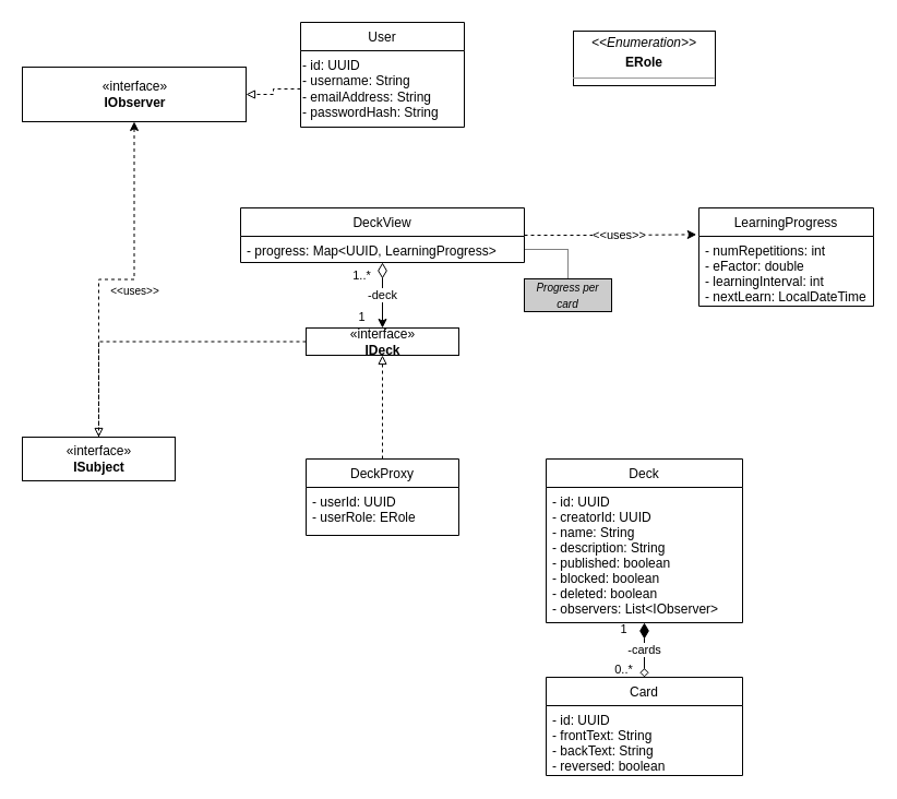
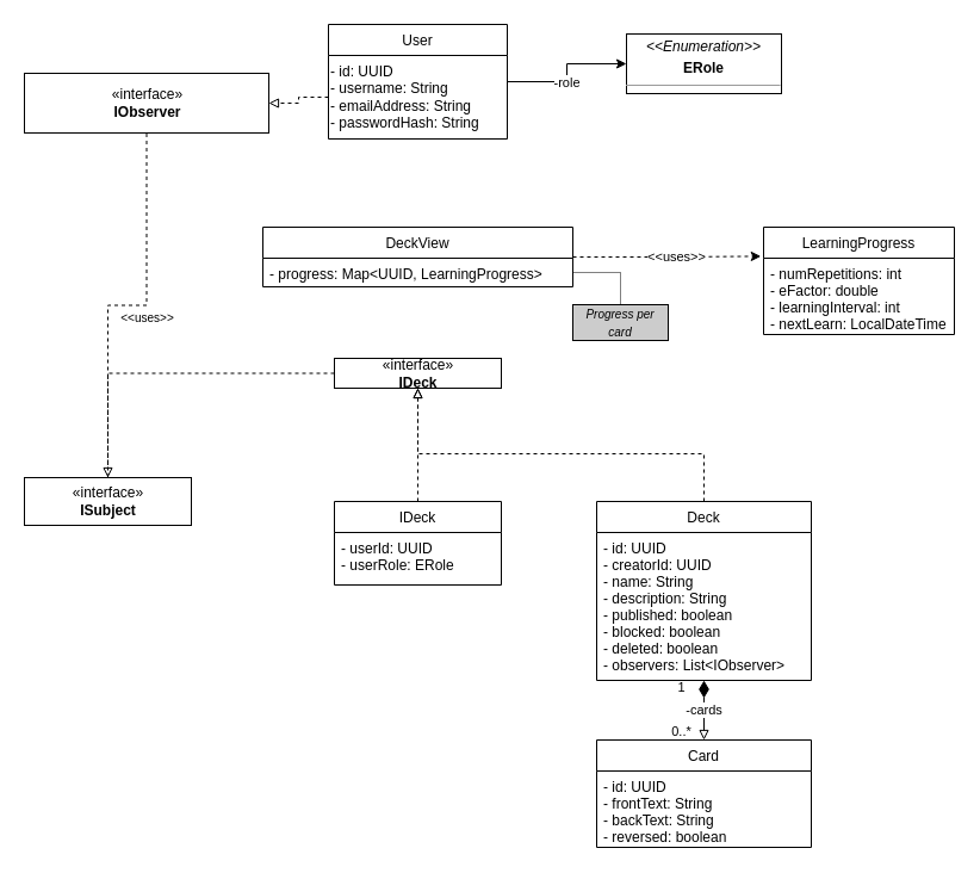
  <mxCell id="0" />
  <mxCell id="1" parent="0" />
  <mxCell id="2" value="Card" style="swimlane;fontStyle=0;childLayout=stackLayout;horizontal=1;startSize=26;fillColor=none;horizontalStack=0;resizeParent=1;resizeParentMax=0;resizeLast=0;collapsible=1;marginBottom=0;" parent="1" vertex="1"><mxGeometry x="500" y="620" width="180" height="90" as="geometry" /></mxCell>
  <mxCell id="3" value="- id: UUID&#10;- frontText: String&#10;- backText: String&#10;- reversed: boolean&#10;" style="text;strokeColor=none;fillColor=none;align=left;verticalAlign=top;spacingLeft=4;spacingRight=4;overflow=hidden;rotatable=0;points=[[0,0.5],[1,0.5]];portConstraint=eastwest;" parent="2" vertex="1"><mxGeometry y="26" width="180" height="64" as="geometry" /></mxCell>
- <mxCell id="4" value="-cards" style="edgeStyle=orthogonalEdgeStyle;rounded=0;orthogonalLoop=1;jettySize=auto;html=1;entryX=0.5;entryY=0;entryDx=0;entryDy=0;startArrow=diamondThin;startFill=1;endArrow=diamond;endFill=0;startSize=12;" parent="1" source="8" target="2" edge="1"><mxGeometry relative="1" as="geometry"><mxPoint as="offset" /></mxGeometry></mxCell>
+ <mxCell id="4" value="-cards" style="edgeStyle=orthogonalEdgeStyle;rounded=0;orthogonalLoop=1;jettySize=auto;html=1;entryX=0.5;entryY=0;entryDx=0;entryDy=0;startArrow=diamondThin;startFill=1;endArrow=block;endFill=0;startSize=12;" parent="1" source="8" target="2" edge="1"><mxGeometry relative="1" as="geometry"><mxPoint as="offset" /></mxGeometry></mxCell>
  <mxCell id="5" value="1" style="edgeLabel;html=1;align=center;verticalAlign=middle;resizable=0;points=[];" parent="4" vertex="1" connectable="0"><mxGeometry x="-0.809" y="1" relative="1" as="geometry"><mxPoint x="-21" as="offset" /></mxGeometry></mxCell>
  <mxCell id="6" value="0..*" style="edgeLabel;html=1;align=center;verticalAlign=middle;resizable=0;points=[];" parent="4" vertex="1" connectable="0"><mxGeometry x="0.698" y="-2" relative="1" as="geometry"><mxPoint x="-18" as="offset" /></mxGeometry></mxCell>
+ <mxCell id="7" style="edgeStyle=orthogonalEdgeStyle;rounded=0;orthogonalLoop=1;jettySize=auto;html=1;entryX=0.5;entryY=1;entryDx=0;entryDy=0;dashed=1;startArrow=none;startFill=0;endArrow=block;endFill=0;startSize=12;exitX=0.5;exitY=0;exitDx=0;exitDy=0;" parent="1" source="8" target="14" edge="1"><mxGeometry relative="1" as="geometry"><Array as="points"><mxPoint x="590" y="380" /><mxPoint x="350" y="380" /></Array></mxGeometry></mxCell>
  <mxCell id="8" value="Deck" style="swimlane;fontStyle=0;childLayout=stackLayout;horizontal=1;startSize=26;fillColor=none;horizontalStack=0;resizeParent=1;resizeParentMax=0;resizeLast=0;collapsible=1;marginBottom=0;" parent="1" vertex="1"><mxGeometry x="500" y="420" width="180" height="150" as="geometry" /></mxCell>
  <mxCell id="9" value="- id: UUID &#10;- creatorId: UUID&#10;- name: String&#10;- description: String&#10;- published: boolean&#10;- blocked: boolean&#10;- deleted: boolean&#10;- observers: List&lt;IObserver&gt;&#10;" style="text;strokeColor=none;fillColor=none;align=left;verticalAlign=top;spacingLeft=4;spacingRight=4;overflow=hidden;rotatable=0;points=[[0,0.5],[1,0.5]];portConstraint=eastwest;" parent="8" vertex="1"><mxGeometry y="26" width="180" height="124" as="geometry" /></mxCell>
  <mxCell id="10" style="edgeStyle=orthogonalEdgeStyle;rounded=0;orthogonalLoop=1;jettySize=auto;html=1;entryX=0.5;entryY=1;entryDx=0;entryDy=0;startArrow=none;startFill=0;endArrow=block;endFill=0;startSize=12;dashed=1;" parent="1" source="12" target="14" edge="1"><mxGeometry relative="1" as="geometry" /></mxCell>
  <mxCell id="11" style="edgeStyle=orthogonalEdgeStyle;rounded=0;orthogonalLoop=1;jettySize=auto;html=1;dashed=1;fontSize=10;startArrow=none;startFill=0;endArrow=block;endFill=0;startSize=12;exitX=0;exitY=0.5;exitDx=0;exitDy=0;" parent="1" source="14" target="34" edge="1"><mxGeometry relative="1" as="geometry" /></mxCell>
- <mxCell id="12" value="DeckProxy" style="swimlane;fontStyle=0;childLayout=stackLayout;horizontal=1;startSize=26;fillColor=none;horizontalStack=0;resizeParent=1;resizeParentMax=0;resizeLast=0;collapsible=1;marginBottom=0;" parent="1" vertex="1"><mxGeometry x="280" y="420" width="140" height="70" as="geometry" /></mxCell>
+ <mxCell id="12" value="IDeck" style="swimlane;fontStyle=0;childLayout=stackLayout;horizontal=1;startSize=26;fillColor=none;horizontalStack=0;resizeParent=1;resizeParentMax=0;resizeLast=0;collapsible=1;marginBottom=0;" parent="1" vertex="1"><mxGeometry x="280" y="420" width="140" height="70" as="geometry" /></mxCell>
  <mxCell id="13" value="- userId: UUID&#10;- userRole: ERole&#10;" style="text;strokeColor=none;fillColor=none;align=left;verticalAlign=top;spacingLeft=4;spacingRight=4;overflow=hidden;rotatable=0;points=[[0,0.5],[1,0.5]];portConstraint=eastwest;" parent="12" vertex="1"><mxGeometry y="26" width="140" height="44" as="geometry" /></mxCell>
  <mxCell id="14" value="&lt;div&gt;«interface»&lt;b&gt;&lt;br&gt;&lt;/b&gt;&lt;/div&gt;&lt;div&gt;&lt;b&gt;IDeck&lt;/b&gt;&lt;/div&gt;" style="html=1;" parent="1" vertex="1"><mxGeometry x="280" y="300" width="140" height="25" as="geometry" /></mxCell>
  <mxCell id="15" value="LearningProgress" style="swimlane;fontStyle=0;childLayout=stackLayout;horizontal=1;startSize=26;fillColor=none;horizontalStack=0;resizeParent=1;resizeParentMax=0;resizeLast=0;collapsible=1;marginBottom=0;" parent="1" vertex="1"><mxGeometry x="640" y="190" width="160" height="90" as="geometry" /></mxCell>
  <mxCell id="16" value="- numRepetitions: int&#10;- eFactor: double&#10;- learningInterval: int&#10;- nextLearn: LocalDateTime&#10;&#10;" style="text;strokeColor=none;fillColor=none;align=left;verticalAlign=top;spacingLeft=4;spacingRight=4;overflow=hidden;rotatable=0;points=[[0,0.5],[1,0.5]];portConstraint=eastwest;" parent="15" vertex="1"><mxGeometry y="26" width="160" height="64" as="geometry" /></mxCell>
+ <mxCell id="17" style="edgeStyle=orthogonalEdgeStyle;rounded=0;orthogonalLoop=1;jettySize=auto;html=1;" parent="1" source="19" target="35" edge="1"><mxGeometry relative="1" as="geometry" /></mxCell>
+ <mxCell id="18" value="-role" style="edgeLabel;html=1;align=center;verticalAlign=middle;resizable=0;points=[];" parent="17" vertex="1" connectable="0"><mxGeometry x="-0.145" y="-2" relative="1" as="geometry"><mxPoint y="-2" as="offset" /></mxGeometry></mxCell>
  <mxCell id="19" value="User" style="swimlane;fontStyle=0;childLayout=stackLayout;horizontal=1;startSize=26;fillColor=none;horizontalStack=0;resizeParent=1;resizeParentMax=0;resizeLast=0;collapsible=1;marginBottom=0;" parent="1" vertex="1"><mxGeometry x="275" y="20" width="150" height="96" as="geometry" /></mxCell>
  <mxCell id="20" value="&lt;div&gt;- id: UUID&lt;/div&gt;&lt;div&gt;- username: String&lt;/div&gt;&lt;div&gt;- emailAddress: String&lt;/div&gt;&lt;div&gt;- passwordHash: String&lt;/div&gt;" style="text;html=1;align=left;verticalAlign=middle;resizable=0;points=[];autosize=1;strokeColor=none;fillColor=none;" parent="19" vertex="1"><mxGeometry y="26" width="150" height="70" as="geometry" /></mxCell>
- <mxCell id="21" value="-deck" style="edgeStyle=orthogonalEdgeStyle;rounded=0;orthogonalLoop=1;jettySize=auto;html=1;entryX=0.5;entryY=0;entryDx=0;entryDy=0;startArrow=diamondThin;startFill=0;endArrow=classic;endFill=1;startSize=12;" parent="1" source="26" target="14" edge="1"><mxGeometry relative="1" as="geometry"><mxPoint as="offset" /></mxGeometry></mxCell>
- <mxCell id="22" value="1..*" style="edgeLabel;html=1;align=center;verticalAlign=middle;resizable=0;points=[];" parent="21" vertex="1" connectable="0"><mxGeometry x="-0.733" y="-1" relative="1" as="geometry"><mxPoint x="-19" y="3" as="offset" /></mxGeometry></mxCell>
- <mxCell id="23" value="1" style="edgeLabel;html=1;align=center;verticalAlign=middle;resizable=0;points=[];" parent="21" vertex="1" connectable="0"><mxGeometry x="0.733" y="-2" relative="1" as="geometry"><mxPoint x="-18" y="-3" as="offset" /></mxGeometry></mxCell>
  <mxCell id="24" style="edgeStyle=orthogonalEdgeStyle;rounded=0;orthogonalLoop=1;jettySize=auto;html=1;entryX=-0.014;entryY=-0.025;entryDx=0;entryDy=0;startArrow=none;startFill=0;endArrow=classic;endFill=1;startSize=12;dashed=1;entryPerimeter=0;" parent="1" source="26" target="16" edge="1"><mxGeometry relative="1" as="geometry" /></mxCell>
  <mxCell id="25" value="&amp;lt;&amp;lt;uses&amp;gt;&amp;gt;" style="edgeLabel;html=1;align=center;verticalAlign=middle;resizable=0;points=[];" parent="24" vertex="1" connectable="0"><mxGeometry x="0.257" y="-2" relative="1" as="geometry"><mxPoint x="-13" y="-2" as="offset" /></mxGeometry></mxCell>
  <mxCell id="26" value="DeckView" style="swimlane;fontStyle=0;childLayout=stackLayout;horizontal=1;startSize=26;fillColor=none;horizontalStack=0;resizeParent=1;resizeParentMax=0;resizeLast=0;collapsible=1;marginBottom=0;" parent="1" vertex="1"><mxGeometry x="220" y="190" width="260" height="50" as="geometry" /></mxCell>
  <mxCell id="27" value="- progress: Map&lt;UUID, LearningProgress&gt;" style="text;strokeColor=none;fillColor=none;align=left;verticalAlign=top;spacingLeft=4;spacingRight=4;overflow=hidden;rotatable=0;points=[[0,0.5],[1,0.5]];portConstraint=eastwest;" parent="26" vertex="1"><mxGeometry y="26" width="260" height="24" as="geometry" /></mxCell>
  <mxCell id="28" style="edgeStyle=orthogonalEdgeStyle;rounded=0;orthogonalLoop=1;jettySize=auto;html=1;dashed=1;fontSize=10;startArrow=none;startFill=0;endArrow=none;endFill=0;startSize=12;dashPattern=1 1;" parent="1" source="29" target="27" edge="1"><mxGeometry relative="1" as="geometry" /></mxCell>
  <mxCell id="29" value="&lt;font style=&quot;font-size: 10px;&quot;&gt;&lt;i&gt;Progress per card&lt;/i&gt;&lt;/font&gt;" style="text;html=1;strokeColor=default;fillColor=#CCCCCC;align=center;verticalAlign=middle;whiteSpace=wrap;rounded=0;" parent="1" vertex="1"><mxGeometry x="480" y="255" width="80" height="30" as="geometry" /></mxCell>
  <mxCell id="30" value="&lt;div&gt;«interface»&lt;b&gt;&lt;br&gt;&lt;/b&gt;&lt;/div&gt;&lt;div&gt;&lt;b&gt;IObserver&lt;/b&gt;&lt;/div&gt;" style="html=1;" parent="1" vertex="1"><mxGeometry x="20" y="61" width="205" height="50" as="geometry" /></mxCell>
  <mxCell id="31" style="edgeStyle=orthogonalEdgeStyle;rounded=0;orthogonalLoop=1;jettySize=auto;html=1;fontSize=10;startArrow=none;startFill=0;endArrow=block;endFill=0;startSize=12;dashed=1;" parent="1" source="20" target="30" edge="1"><mxGeometry relative="1" as="geometry" /></mxCell>
- <mxCell id="32" style="edgeStyle=orthogonalEdgeStyle;rounded=0;orthogonalLoop=1;jettySize=auto;html=1;dashed=1;fontSize=10;startArrow=none;startFill=0;endArrow=classic;endFill=1;startSize=12;" parent="1" source="34" target="30" edge="1"><mxGeometry relative="1" as="geometry" /></mxCell>
+ <mxCell id="32" style="edgeStyle=orthogonalEdgeStyle;rounded=0;orthogonalLoop=1;jettySize=auto;html=1;dashed=1;fontSize=10;startArrow=none;startFill=0;endArrow=none;endFill=1;startSize=12;" parent="1" source="34" target="30" edge="1"><mxGeometry relative="1" as="geometry" /></mxCell>
  <mxCell id="33" value="&amp;lt;&amp;lt;uses&amp;gt;&amp;gt;" style="edgeLabel;html=1;align=center;verticalAlign=middle;resizable=0;points=[];fontSize=10;" parent="32" vertex="1" connectable="0"><mxGeometry x="0.158" y="2" relative="1" as="geometry"><mxPoint x="2" y="19" as="offset" /></mxGeometry></mxCell>
  <mxCell id="34" value="&lt;div&gt;«interface»&lt;b&gt;&lt;br&gt;&lt;/b&gt;&lt;/div&gt;&lt;b&gt;ISubject&lt;/b&gt;" style="html=1;" parent="1" vertex="1"><mxGeometry x="20" y="400" width="140" height="40" as="geometry" /></mxCell>
  <mxCell id="35" value="&lt;p style=&quot;margin:0px;margin-top:4px;text-align:center;&quot;&gt;&lt;i&gt;&amp;lt;&amp;lt;Enumeration&amp;gt;&amp;gt;&lt;/i&gt;&lt;/p&gt;&lt;p style=&quot;margin:0px;margin-top:4px;text-align:center;&quot;&gt;&lt;b&gt;ERole&lt;/b&gt;&lt;br&gt;&lt;/p&gt;&lt;hr size=&quot;1&quot;&gt;&lt;p style=&quot;margin:0px;margin-left:4px;&quot;&gt;ADMIN&lt;/p&gt;&lt;p style=&quot;margin:0px;margin-left:4px;&quot;&gt;USER&lt;br&gt;&lt;/p&gt;" style="verticalAlign=top;align=left;overflow=fill;fontSize=12;fontFamily=Helvetica;html=1;" parent="1" vertex="1"><mxGeometry x="525" y="28" width="130" height="50" as="geometry" /></mxCell>
